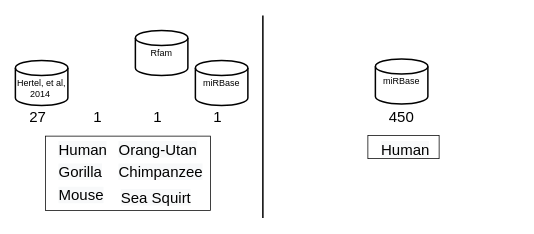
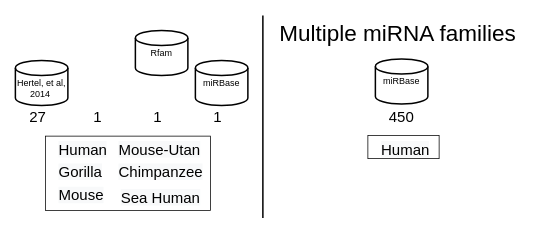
  <mxCell id="0" />
  <mxCell id="1" parent="0" />
  <mxCell id="2" value="&lt;br&gt;Hertel, et al, 2014&amp;nbsp;" style="strokeWidth=2;html=1;shape=mxgraph.flowchart.database;whiteSpace=wrap;" vertex="1" parent="1"><mxGeometry x="20" y="80" width="70" height="60" as="geometry" /></mxCell>
  <mxCell id="3" value="Rfam" style="strokeWidth=2;html=1;shape=mxgraph.flowchart.database;whiteSpace=wrap;" vertex="1" parent="1"><mxGeometry x="180" y="40" width="70" height="60" as="geometry" /></mxCell>
  <mxCell id="4" value="miRBase" style="strokeWidth=2;html=1;shape=mxgraph.flowchart.database;whiteSpace=wrap;" vertex="1" parent="1"><mxGeometry x="260" y="80" width="70" height="60" as="geometry" /></mxCell>
  <mxCell id="5" value="27" style="text;html=1;strokeColor=none;fillColor=none;align=center;verticalAlign=middle;whiteSpace=wrap;rounded=0;fontSize=20;" vertex="1" parent="1"><mxGeometry x="20" y="140" width="60" height="30" as="geometry" /></mxCell>
  <mxCell id="6" value="1" style="text;html=1;strokeColor=none;fillColor=none;align=center;verticalAlign=middle;whiteSpace=wrap;rounded=0;fontSize=20;" vertex="1" parent="1"><mxGeometry x="100" y="140" width="60" height="30" as="geometry" /></mxCell>
  <mxCell id="7" value="1" style="text;html=1;strokeColor=none;fillColor=none;align=center;verticalAlign=middle;whiteSpace=wrap;rounded=0;fontSize=20;" vertex="1" parent="1"><mxGeometry x="260" y="140" width="60" height="30" as="geometry" /></mxCell>
  <mxCell id="8" value="1" style="text;html=1;strokeColor=none;fillColor=none;align=center;verticalAlign=middle;whiteSpace=wrap;rounded=0;fontSize=20;" vertex="1" parent="1"><mxGeometry x="180" y="140" width="60" height="30" as="geometry" /></mxCell>
  <mxCell id="9" value="" style="group" vertex="1" connectable="0" parent="1"><mxGeometry x="60" y="180" width="236" height="104" as="geometry" /></mxCell>
  <mxCell id="10" value="" style="rounded=0;whiteSpace=wrap;html=1;fontSize=20;" vertex="1" parent="9"><mxGeometry y="1" width="220" height="99" as="geometry" /></mxCell>
  <mxCell id="11" value="&lt;meta charset=&quot;utf-8&quot;&gt;&lt;span style=&quot;color: rgb(0, 0, 0); font-family: Helvetica; font-size: 20px; font-style: normal; font-variant-ligatures: normal; font-variant-caps: normal; font-weight: 400; letter-spacing: normal; orphans: 2; text-align: center; text-indent: 0px; text-transform: none; widows: 2; word-spacing: 0px; -webkit-text-stroke-width: 0px; background-color: rgb(248, 249, 250); text-decoration-thickness: initial; text-decoration-style: initial; text-decoration-color: initial; float: none; display: inline !important;&quot;&gt;Human&lt;/span&gt;&lt;br style=&quot;color: rgb(0, 0, 0); font-family: Helvetica; font-size: 20px; font-style: normal; font-variant-ligatures: normal; font-variant-caps: normal; font-weight: 400; letter-spacing: normal; orphans: 2; text-align: center; text-indent: 0px; text-transform: none; widows: 2; word-spacing: 0px; -webkit-text-stroke-width: 0px; background-color: rgb(248, 249, 250); text-decoration-thickness: initial; text-decoration-style: initial; text-decoration-color: initial;&quot;&gt;" style="text;whiteSpace=wrap;html=1;fontSize=20;" vertex="1" parent="9"><mxGeometry x="16" width="90" height="40" as="geometry" /></mxCell>
- <mxCell id="12" value="&lt;meta charset=&quot;utf-8&quot;&gt;&lt;span style=&quot;color: rgb(0, 0, 0); font-family: Helvetica; font-size: 20px; font-style: normal; font-variant-ligatures: normal; font-variant-caps: normal; font-weight: 400; letter-spacing: normal; orphans: 2; text-align: center; text-indent: 0px; text-transform: none; widows: 2; word-spacing: 0px; -webkit-text-stroke-width: 0px; background-color: rgb(248, 249, 250); text-decoration-thickness: initial; text-decoration-style: initial; text-decoration-color: initial; float: none; display: inline !important;&quot;&gt;Orang-Utan&lt;/span&gt;" style="text;whiteSpace=wrap;html=1;fontSize=20;" vertex="1" parent="9"><mxGeometry x="96" width="130" height="40" as="geometry" /></mxCell>
+ <mxCell id="12" value="&lt;meta charset=&quot;utf-8&quot;&gt;&lt;span style=&quot;color: rgb(0, 0, 0); font-family: Helvetica; font-size: 20px; font-style: normal; font-variant-ligatures: normal; font-variant-caps: normal; font-weight: 400; letter-spacing: normal; orphans: 2; text-align: center; text-indent: 0px; text-transform: none; widows: 2; word-spacing: 0px; -webkit-text-stroke-width: 0px; background-color: rgb(248, 249, 250); text-decoration-thickness: initial; text-decoration-style: initial; text-decoration-color: initial; float: none; display: inline !important;&quot;&gt;Mouse-Utan&lt;/span&gt;" style="text;whiteSpace=wrap;html=1;fontSize=20;" vertex="1" parent="9"><mxGeometry x="96" width="130" height="40" as="geometry" /></mxCell>
  <mxCell id="13" value="&lt;meta charset=&quot;utf-8&quot;&gt;&lt;span style=&quot;color: rgb(0, 0, 0); font-family: Helvetica; font-size: 20px; font-style: normal; font-variant-ligatures: normal; font-variant-caps: normal; font-weight: 400; letter-spacing: normal; orphans: 2; text-align: center; text-indent: 0px; text-transform: none; widows: 2; word-spacing: 0px; -webkit-text-stroke-width: 0px; background-color: rgb(248, 249, 250); text-decoration-thickness: initial; text-decoration-style: initial; text-decoration-color: initial; float: none; display: inline !important;&quot;&gt;Gorilla&lt;/span&gt;" style="text;whiteSpace=wrap;html=1;fontSize=20;" vertex="1" parent="9"><mxGeometry x="16" y="30" width="80" height="40" as="geometry" /></mxCell>
  <mxCell id="14" value="&lt;meta charset=&quot;utf-8&quot;&gt;&lt;span style=&quot;color: rgb(0, 0, 0); font-family: Helvetica; font-size: 20px; font-style: normal; font-variant-ligatures: normal; font-variant-caps: normal; font-weight: 400; letter-spacing: normal; orphans: 2; text-align: center; text-indent: 0px; text-transform: none; widows: 2; word-spacing: 0px; -webkit-text-stroke-width: 0px; background-color: rgb(248, 249, 250); text-decoration-thickness: initial; text-decoration-style: initial; text-decoration-color: initial; float: none; display: inline !important;&quot;&gt;Chimpanzee&lt;/span&gt;" style="text;whiteSpace=wrap;html=1;fontSize=20;" vertex="1" parent="9"><mxGeometry x="96" y="30" width="140" height="40" as="geometry" /></mxCell>
  <mxCell id="15" value="&lt;meta charset=&quot;utf-8&quot;&gt;&lt;span style=&quot;color: rgb(0, 0, 0); font-family: Helvetica; font-size: 20px; font-style: normal; font-variant-ligatures: normal; font-variant-caps: normal; font-weight: 400; letter-spacing: normal; orphans: 2; text-align: center; text-indent: 0px; text-transform: none; widows: 2; word-spacing: 0px; -webkit-text-stroke-width: 0px; background-color: rgb(248, 249, 250); text-decoration-thickness: initial; text-decoration-style: initial; text-decoration-color: initial; float: none; display: inline !important;&quot;&gt;Mouse&lt;/span&gt;" style="text;whiteSpace=wrap;html=1;fontSize=20;" vertex="1" parent="9"><mxGeometry x="16" y="61" width="90" height="40" as="geometry" /></mxCell>
- <mxCell id="16" value="&lt;meta charset=&quot;utf-8&quot;&gt;&lt;span style=&quot;color: rgb(0, 0, 0); font-family: Helvetica; font-size: 20px; font-style: normal; font-variant-ligatures: normal; font-variant-caps: normal; font-weight: 400; letter-spacing: normal; orphans: 2; text-align: center; text-indent: 0px; text-transform: none; widows: 2; word-spacing: 0px; -webkit-text-stroke-width: 0px; background-color: rgb(248, 249, 250); text-decoration-thickness: initial; text-decoration-style: initial; text-decoration-color: initial; float: none; display: inline !important;&quot;&gt;Sea Squirt&lt;/span&gt;" style="text;whiteSpace=wrap;html=1;fontSize=20;" vertex="1" parent="9"><mxGeometry x="99" y="64" width="120" height="40" as="geometry" /></mxCell>
+ <mxCell id="16" value="&lt;meta charset=&quot;utf-8&quot;&gt;&lt;span style=&quot;color: rgb(0, 0, 0); font-family: Helvetica; font-size: 20px; font-style: normal; font-variant-ligatures: normal; font-variant-caps: normal; font-weight: 400; letter-spacing: normal; orphans: 2; text-align: center; text-indent: 0px; text-transform: none; widows: 2; word-spacing: 0px; -webkit-text-stroke-width: 0px; background-color: rgb(248, 249, 250); text-decoration-thickness: initial; text-decoration-style: initial; text-decoration-color: initial; float: none; display: inline !important;&quot;&gt;Sea Human&lt;/span&gt;" style="text;whiteSpace=wrap;html=1;fontSize=20;" vertex="1" parent="9"><mxGeometry x="99" y="64" width="120" height="40" as="geometry" /></mxCell>
  <mxCell id="17" value="miRBase" style="strokeWidth=2;html=1;shape=mxgraph.flowchart.database;whiteSpace=wrap;" vertex="1" parent="1"><mxGeometry x="500" y="78" width="70" height="60" as="geometry" /></mxCell>
+ <mxCell id="18" value="&lt;span style=&quot;font-size: 30px;&quot;&gt;Multiple miRNA families&lt;/span&gt;" style="text;html=1;strokeColor=none;fillColor=none;align=center;verticalAlign=middle;whiteSpace=wrap;rounded=0;" vertex="1" parent="1"><mxGeometry x="370" y="28" width="320" height="30" as="geometry" /></mxCell>
  <mxCell id="19" value="450" style="text;html=1;strokeColor=none;fillColor=none;align=center;verticalAlign=middle;whiteSpace=wrap;rounded=0;fontSize=20;" vertex="1" parent="1"><mxGeometry x="505" y="140" width="60" height="30" as="geometry" /></mxCell>
  <mxCell id="20" value="" style="group" vertex="1" connectable="0" parent="1"><mxGeometry x="490" y="180" width="106" height="40" as="geometry" /></mxCell>
  <mxCell id="21" value="" style="rounded=0;whiteSpace=wrap;html=1;fontSize=20;" vertex="1" parent="20"><mxGeometry width="95" height="31" as="geometry" /></mxCell>
  <mxCell id="22" value="&lt;meta charset=&quot;utf-8&quot;&gt;&lt;span style=&quot;color: rgb(0, 0, 0); font-family: Helvetica; font-size: 20px; font-style: normal; font-variant-ligatures: normal; font-variant-caps: normal; font-weight: 400; letter-spacing: normal; orphans: 2; text-align: center; text-indent: 0px; text-transform: none; widows: 2; word-spacing: 0px; -webkit-text-stroke-width: 0px; background-color: rgb(248, 249, 250); text-decoration-thickness: initial; text-decoration-style: initial; text-decoration-color: initial; float: none; display: inline !important;&quot;&gt;Human&lt;/span&gt;&lt;br style=&quot;color: rgb(0, 0, 0); font-family: Helvetica; font-size: 20px; font-style: normal; font-variant-ligatures: normal; font-variant-caps: normal; font-weight: 400; letter-spacing: normal; orphans: 2; text-align: center; text-indent: 0px; text-transform: none; widows: 2; word-spacing: 0px; -webkit-text-stroke-width: 0px; background-color: rgb(248, 249, 250); text-decoration-thickness: initial; text-decoration-style: initial; text-decoration-color: initial;&quot;&gt;" style="text;whiteSpace=wrap;html=1;fontSize=20;" vertex="1" parent="20"><mxGeometry x="16" width="90" height="40" as="geometry" /></mxCell>
  <mxCell id="23" value="" style="endArrow=none;html=1;rounded=0;fontSize=20;strokeWidth=2;" edge="1" parent="1"><mxGeometry width="50" height="50" relative="1" as="geometry"><mxPoint x="350" y="290" as="sourcePoint" /><mxPoint x="350" y="20" as="targetPoint" /></mxGeometry></mxCell>
